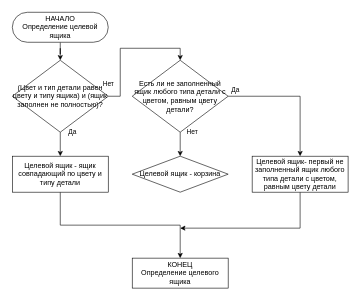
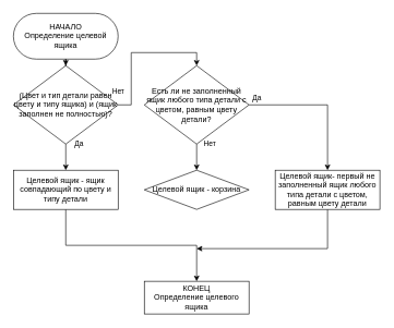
  <mxCell id="0" />
  <mxCell id="1" parent="0" />
  <mxCell id="2" value="" style="edgeStyle=orthogonalEdgeStyle;rounded=0;orthogonalLoop=1;jettySize=auto;html=1;" edge="1" parent="1" source="3" target="6"><mxGeometry relative="1" as="geometry" /></mxCell>
- <mxCell id="3" value="НАЧАЛО&lt;br&gt;Определение целевой ящика" style="rounded=1;whiteSpace=wrap;html=1;arcSize=50;strokeWidth=1;fontSize=12;" vertex="1" parent="1"><mxGeometry x="20" y="20" width="160" height="50" as="geometry" /></mxCell>
+ <mxCell id="3" value="НАЧАЛО&lt;br&gt;Определение целевой ящика" style="rounded=1;whiteSpace=wrap;html=1;arcSize=50;strokeWidth=1;fontSize=12;" vertex="1" parent="1"><mxGeometry x="20" y="20" width="160" height="70" as="geometry" /></mxCell>
  <mxCell id="4" value="Нет" style="edgeStyle=orthogonalEdgeStyle;rounded=0;orthogonalLoop=1;jettySize=auto;html=1;entryX=0.5;entryY=0;entryDx=0;entryDy=0;" edge="1" parent="1" source="6" target="9"><mxGeometry x="-0.636" y="20" relative="1" as="geometry"><mxPoint as="offset" /></mxGeometry></mxCell>
  <mxCell id="5" value="Да" style="edgeStyle=orthogonalEdgeStyle;rounded=0;orthogonalLoop=1;jettySize=auto;html=1;" edge="1" parent="1" source="6" target="14"><mxGeometry x="-1" y="20" relative="1" as="geometry"><mxPoint as="offset" /></mxGeometry></mxCell>
  <mxCell id="6" value="(Цвет и тип детали равен цвету и типу ящика) и (ящик заполнен не полностью)?" style="rhombus;whiteSpace=wrap;html=1;" vertex="1" parent="1"><mxGeometry x="20" y="100" width="160" height="120" as="geometry" /></mxCell>
  <mxCell id="7" value="Нет" style="edgeStyle=orthogonalEdgeStyle;rounded=0;orthogonalLoop=1;jettySize=auto;html=1;" edge="1" parent="1" source="9" target="10"><mxGeometry x="-1" y="20" relative="1" as="geometry"><mxPoint as="offset" /></mxGeometry></mxCell>
  <mxCell id="8" value="Да" style="edgeStyle=orthogonalEdgeStyle;rounded=0;orthogonalLoop=1;jettySize=auto;html=1;entryX=0.5;entryY=0;entryDx=0;entryDy=0;" edge="1" parent="1" source="9" target="12"><mxGeometry x="-0.889" y="10" relative="1" as="geometry"><mxPoint x="460" y="230" as="targetPoint" /><mxPoint as="offset" /></mxGeometry></mxCell>
  <mxCell id="9" value="Есть ли не заполненный ящик любого типа детали с цветом, равным цвету детали?" style="rhombus;whiteSpace=wrap;html=1;" vertex="1" parent="1"><mxGeometry x="220" y="100" width="160" height="120" as="geometry" /></mxCell>
  <mxCell id="10" value="Целевой ящик - корзина" style="rhombus;whiteSpace=wrap;html=1;" vertex="1" parent="1"><mxGeometry x="220" y="260" width="160" height="60" as="geometry" /></mxCell>
  <mxCell id="11" value="" style="edgeStyle=orthogonalEdgeStyle;rounded=0;orthogonalLoop=1;jettySize=auto;html=1;exitX=0.5;exitY=1;exitDx=0;exitDy=0;" edge="1" parent="1" source="12"><mxGeometry relative="1" as="geometry"><mxPoint x="300" y="380" as="targetPoint" /><Array as="points"><mxPoint x="500" y="380" /></Array></mxGeometry></mxCell>
  <mxCell id="12" value="Целевой ящик- первый не заполненный ящик любого типа детали с цветом, равным цвету детали" style="rounded=0;whiteSpace=wrap;html=1;" vertex="1" parent="1"><mxGeometry x="420" y="260" width="160" height="60" as="geometry" /></mxCell>
  <mxCell id="13" value="" style="edgeStyle=orthogonalEdgeStyle;rounded=0;orthogonalLoop=1;jettySize=auto;html=1;exitX=0.5;exitY=1;exitDx=0;exitDy=0;" edge="1" parent="1" source="14" target="15"><mxGeometry relative="1" as="geometry" /></mxCell>
  <mxCell id="14" value="Целевой ящик - ящик совпадающий по цвету и типу детали" style="whiteSpace=wrap;html=1;" vertex="1" parent="1"><mxGeometry x="20" y="260" width="160" height="60" as="geometry" /></mxCell>
  <mxCell id="15" value="КОНЕЦ&lt;br&gt;Определение целевого ящика" style="whiteSpace=wrap;html=1;arcSize=50;strokeWidth=1;fontSize=12;rounded=0;" vertex="1" parent="1"><mxGeometry x="220" y="430" width="160" height="50" as="geometry" /></mxCell>
